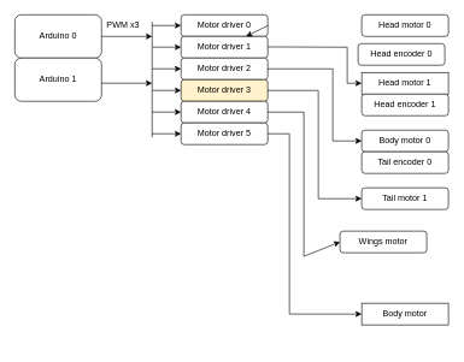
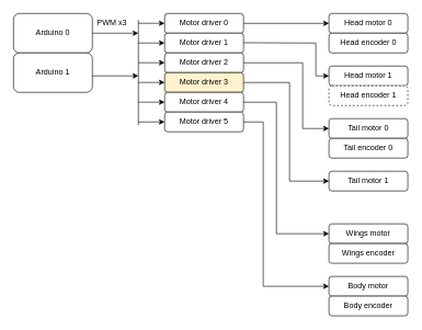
  <mxCell id="0" />
  <mxCell id="1" parent="0" />
  <mxCell id="2" value="Head motor 0" style="rounded=1;whiteSpace=wrap;html=1;" vertex="1" parent="1"><mxGeometry x="500" y="20" width="120" height="30" as="geometry" /></mxCell>
- <mxCell id="3" value="Head encoder 0" style="rounded=1;whiteSpace=wrap;html=1;" vertex="1" parent="1"><mxGeometry x="495" y="60" width="120" height="30" as="geometry" /></mxCell>
- <mxCell id="4" value="Head motor 1" style="whiteSpace=wrap;html=1;rounded=0;" vertex="1" parent="1"><mxGeometry x="500" y="100" width="120" height="30" as="geometry" /></mxCell>
- <mxCell id="5" value="Head encoder 1" style="rounded=1;whiteSpace=wrap;html=1;" vertex="1" parent="1"><mxGeometry x="500" y="130" width="120" height="30" as="geometry" /></mxCell>
- <mxCell id="6" value="Body motor 0" style="rounded=1;whiteSpace=wrap;html=1;" vertex="1" parent="1"><mxGeometry x="500" y="180" width="120" height="30" as="geometry" /></mxCell>
+ <mxCell id="3" value="Head encoder 0" style="rounded=1;whiteSpace=wrap;html=1;" vertex="1" parent="1"><mxGeometry x="500" y="50" width="120" height="30" as="geometry" /></mxCell>
+ <mxCell id="4" value="Head motor 1" style="rounded=1;whiteSpace=wrap;html=1;" vertex="1" parent="1"><mxGeometry x="500" y="100" width="120" height="30" as="geometry" /></mxCell>
+ <mxCell id="5" value="Head encoder 1" style="rounded=1;whiteSpace=wrap;html=1;dashed=1;" vertex="1" parent="1"><mxGeometry x="500" y="130" width="120" height="30" as="geometry" /></mxCell>
+ <mxCell id="6" value="Tail motor 0" style="rounded=1;whiteSpace=wrap;html=1;" vertex="1" parent="1"><mxGeometry x="500" y="180" width="120" height="30" as="geometry" /></mxCell>
  <mxCell id="7" value="Tail encoder 0" style="rounded=1;whiteSpace=wrap;html=1;" vertex="1" parent="1"><mxGeometry x="500" y="210" width="120" height="30" as="geometry" /></mxCell>
  <mxCell id="8" value="Tail motor 1" style="rounded=1;whiteSpace=wrap;html=1;" vertex="1" parent="1"><mxGeometry x="500" y="260" width="120" height="30" as="geometry" /></mxCell>
- <mxCell id="9" value="Wings motor" style="rounded=1;whiteSpace=wrap;html=1;" vertex="1" parent="1"><mxGeometry x="470" y="320" width="120" height="30" as="geometry" /></mxCell>
- <mxCell id="11" value="Body motor" style="whiteSpace=wrap;html=1;rounded=0;" vertex="1" parent="1"><mxGeometry x="500" y="420" width="120" height="30" as="geometry" /></mxCell>
+ <mxCell id="9" value="Wings motor" style="rounded=1;whiteSpace=wrap;html=1;" vertex="1" parent="1"><mxGeometry x="500" y="340" width="120" height="30" as="geometry" /></mxCell>
+ <mxCell id="10" value="Wings encoder" style="rounded=1;whiteSpace=wrap;html=1;" vertex="1" parent="1"><mxGeometry x="500" y="370" width="120" height="30" as="geometry" /></mxCell>
+ <mxCell id="11" value="Body motor" style="rounded=1;whiteSpace=wrap;html=1;" vertex="1" parent="1"><mxGeometry x="500" y="420" width="120" height="30" as="geometry" /></mxCell>
+ <mxCell id="12" value="Body encoder" style="rounded=1;whiteSpace=wrap;html=1;" vertex="1" parent="1"><mxGeometry x="500" y="450" width="120" height="30" as="geometry" /></mxCell>
  <mxCell id="13" value="Motor driver 0" style="rounded=1;whiteSpace=wrap;html=1;" vertex="1" parent="1"><mxGeometry x="250" y="20" width="120" height="30" as="geometry" /></mxCell>
  <mxCell id="14" value="Motor driver 1" style="rounded=1;whiteSpace=wrap;html=1;" vertex="1" parent="1"><mxGeometry x="250" y="50" width="120" height="30" as="geometry" /></mxCell>
  <mxCell id="15" value="Motor driver 2" style="rounded=1;whiteSpace=wrap;html=1;" vertex="1" parent="1"><mxGeometry x="250" y="80" width="120" height="30" as="geometry" /></mxCell>
  <mxCell id="16" value="Motor driver 3" style="rounded=1;whiteSpace=wrap;html=1;fillColor=#fff2cc;" vertex="1" parent="1"><mxGeometry x="250" y="110" width="120" height="30" as="geometry" /></mxCell>
  <mxCell id="17" value="Motor driver 4" style="rounded=1;whiteSpace=wrap;html=1;" vertex="1" parent="1"><mxGeometry x="250" y="140" width="120" height="30" as="geometry" /></mxCell>
  <mxCell id="18" value="Motor driver 5" style="rounded=1;whiteSpace=wrap;html=1;" vertex="1" parent="1"><mxGeometry x="250" y="170" width="120" height="30" as="geometry" /></mxCell>
- <mxCell id="19" value="" style="endArrow=classic;html=1;rounded=0;exitX=1;exitY=0.5;exitDx=0;exitDy=0;" edge="1" parent="1" source="13" target="14"><mxGeometry width="50" height="50" relative="1" as="geometry"><mxPoint x="600" y="270" as="sourcePoint" /><mxPoint x="650" y="220" as="targetPoint" /></mxGeometry></mxCell>
+ <mxCell id="19" value="" style="endArrow=classic;html=1;rounded=0;exitX=1;exitY=0.5;exitDx=0;exitDy=0;entryX=0;entryY=0.5;entryDx=0;entryDy=0;" edge="1" parent="1" source="13" target="2"><mxGeometry width="50" height="50" relative="1" as="geometry"><mxPoint x="600" y="270" as="sourcePoint" /><mxPoint x="650" y="220" as="targetPoint" /></mxGeometry></mxCell>
  <mxCell id="20" value="" style="endArrow=classic;html=1;rounded=0;exitX=1;exitY=0.5;exitDx=0;exitDy=0;entryX=0;entryY=0.5;entryDx=0;entryDy=0;" edge="1" parent="1" target="4"><mxGeometry width="50" height="50" relative="1" as="geometry"><mxPoint x="370" y="64.5" as="sourcePoint" /><mxPoint x="500" y="64.5" as="targetPoint" /><Array as="points"><mxPoint x="480" y="65" /><mxPoint x="480" y="115" /></Array></mxGeometry></mxCell>
  <mxCell id="21" value="" style="endArrow=classic;html=1;rounded=0;entryX=0;entryY=0.5;entryDx=0;entryDy=0;exitX=1;exitY=0.5;exitDx=0;exitDy=0;" edge="1" parent="1" source="15" target="6"><mxGeometry width="50" height="50" relative="1" as="geometry"><mxPoint x="370" y="100" as="sourcePoint" /><mxPoint x="500" y="150.25" as="targetPoint" /><Array as="points"><mxPoint x="460" y="95" /><mxPoint x="460" y="195" /></Array></mxGeometry></mxCell>
  <mxCell id="22" value="" style="endArrow=classic;html=1;rounded=0;entryX=0;entryY=0.5;entryDx=0;entryDy=0;exitX=1;exitY=0.5;exitDx=0;exitDy=0;" edge="1" parent="1" source="16" target="8"><mxGeometry width="50" height="50" relative="1" as="geometry"><mxPoint x="360" y="130" as="sourcePoint" /><mxPoint x="490" y="230" as="targetPoint" /><Array as="points"><mxPoint x="440" y="125" /><mxPoint x="440" y="275" /></Array></mxGeometry></mxCell>
  <mxCell id="23" value="" style="endArrow=classic;html=1;rounded=0;entryX=0;entryY=0.5;entryDx=0;entryDy=0;exitX=1;exitY=0.5;exitDx=0;exitDy=0;" edge="1" parent="1" source="17" target="9"><mxGeometry width="50" height="50" relative="1" as="geometry"><mxPoint x="350" y="160" as="sourcePoint" /><mxPoint x="480" y="310" as="targetPoint" /><Array as="points"><mxPoint x="420" y="155" /><mxPoint x="420" y="355" /></Array></mxGeometry></mxCell>
  <mxCell id="24" value="" style="endArrow=classic;html=1;rounded=0;entryX=0;entryY=0.5;entryDx=0;entryDy=0;exitX=1;exitY=0.5;exitDx=0;exitDy=0;" edge="1" parent="1" source="18" target="11"><mxGeometry width="50" height="50" relative="1" as="geometry"><mxPoint x="350" y="180" as="sourcePoint" /><mxPoint x="480" y="380" as="targetPoint" /><Array as="points"><mxPoint x="400" y="185" /><mxPoint x="400" y="435" /></Array></mxGeometry></mxCell>
  <mxCell id="25" value="Arduino 0" style="rounded=1;whiteSpace=wrap;html=1;" vertex="1" parent="1"><mxGeometry x="20" y="20" width="120" height="60" as="geometry" /></mxCell>
  <mxCell id="26" value="Arduino 1" style="rounded=1;whiteSpace=wrap;html=1;" vertex="1" parent="1"><mxGeometry x="20" y="80" width="120" height="60" as="geometry" /></mxCell>
  <mxCell id="27" value="" style="endArrow=none;html=1;rounded=0;endFill=0;" edge="1" parent="1"><mxGeometry width="50" height="50" relative="1" as="geometry"><mxPoint x="210" y="30" as="sourcePoint" /><mxPoint x="210" y="190" as="targetPoint" /></mxGeometry></mxCell>
  <mxCell id="28" value="" style="endArrow=classic;html=1;rounded=0;entryX=0;entryY=0.5;entryDx=0;entryDy=0;" edge="1" parent="1" target="18"><mxGeometry width="50" height="50" relative="1" as="geometry"><mxPoint x="210" y="185" as="sourcePoint" /><mxPoint x="270" y="130" as="targetPoint" /></mxGeometry></mxCell>
  <mxCell id="29" value="" style="endArrow=classic;html=1;rounded=0;entryX=0;entryY=0.5;entryDx=0;entryDy=0;" edge="1" parent="1"><mxGeometry width="50" height="50" relative="1" as="geometry"><mxPoint x="210" y="154.92" as="sourcePoint" /><mxPoint x="250" y="154.92" as="targetPoint" /></mxGeometry></mxCell>
  <mxCell id="30" value="" style="endArrow=classic;html=1;rounded=0;entryX=0;entryY=0.5;entryDx=0;entryDy=0;" edge="1" parent="1"><mxGeometry width="50" height="50" relative="1" as="geometry"><mxPoint x="210" y="124.92" as="sourcePoint" /><mxPoint x="250" y="124.92" as="targetPoint" /></mxGeometry></mxCell>
  <mxCell id="31" value="" style="endArrow=classic;html=1;rounded=0;entryX=0;entryY=0.5;entryDx=0;entryDy=0;" edge="1" parent="1"><mxGeometry width="50" height="50" relative="1" as="geometry"><mxPoint x="210" y="94.92" as="sourcePoint" /><mxPoint x="250" y="94.92" as="targetPoint" /></mxGeometry></mxCell>
  <mxCell id="32" value="" style="endArrow=classic;html=1;rounded=0;entryX=0;entryY=0.5;entryDx=0;entryDy=0;" edge="1" parent="1"><mxGeometry width="50" height="50" relative="1" as="geometry"><mxPoint x="210" y="64.92" as="sourcePoint" /><mxPoint x="250" y="64.92" as="targetPoint" /></mxGeometry></mxCell>
  <mxCell id="33" value="" style="endArrow=classic;html=1;rounded=0;entryX=0;entryY=0.5;entryDx=0;entryDy=0;" edge="1" parent="1"><mxGeometry width="50" height="50" relative="1" as="geometry"><mxPoint x="210" y="34.92" as="sourcePoint" /><mxPoint x="250" y="34.92" as="targetPoint" /></mxGeometry></mxCell>
  <mxCell id="34" value="" style="endArrow=classic;html=1;rounded=0;exitX=1;exitY=0.5;exitDx=0;exitDy=0;" edge="1" parent="1" source="25"><mxGeometry width="50" height="50" relative="1" as="geometry"><mxPoint x="180" y="130" as="sourcePoint" /><mxPoint x="210" y="50" as="targetPoint" /></mxGeometry></mxCell>
  <mxCell id="35" value="" style="endArrow=classic;html=1;rounded=0;exitX=1;exitY=0.5;exitDx=0;exitDy=0;" edge="1" parent="1"><mxGeometry width="50" height="50" relative="1" as="geometry"><mxPoint x="140" y="114.93" as="sourcePoint" /><mxPoint x="210" y="114.93" as="targetPoint" /></mxGeometry></mxCell>
  <mxCell id="36" value="PWM x3" style="text;html=1;strokeColor=none;fillColor=none;align=center;verticalAlign=middle;whiteSpace=wrap;rounded=0;" vertex="1" parent="1"><mxGeometry x="140" y="20" width="60" height="30" as="geometry" /></mxCell>
